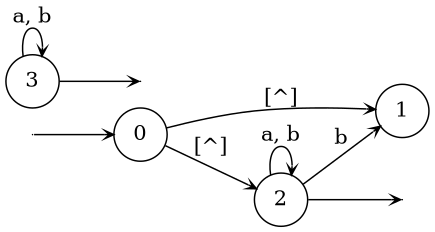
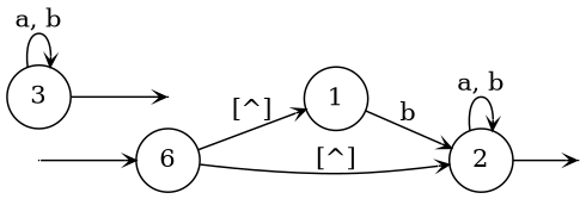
  digraph {
    rankdir=LR
    vcsn_context="[abc]? → 𝔹"
    node [shape=circle style=rounded]
    edge [arrowhead=vee arrowsize=.6]
    I0 [shape=point width=0 style=""]
    F2 [shape=point width=0 style=""]
    F3 [shape=point width=0 style=""]
-   0 [width=0.5]
+   0 [width=0.5 label=6]
    1 [width=0.5]
    2 [width=0.5]
    3 [width=0.5]
    subgraph sub_1 {
      I0
      F2
      F3
    }
    subgraph sub_2 {
      0
      1
      2
      3
    }
    I0 -> 0
    0 -> 1 [label="[^]"]
    0 -> 2 [label="[^]"]
-   2 -> 1 [label=b]
+   1 -> 2 [label=b]
    2 -> F2
    2 -> 2 [label="a, b"]
    3 -> F3
    3 -> 3 [label="a, b"]
  }
